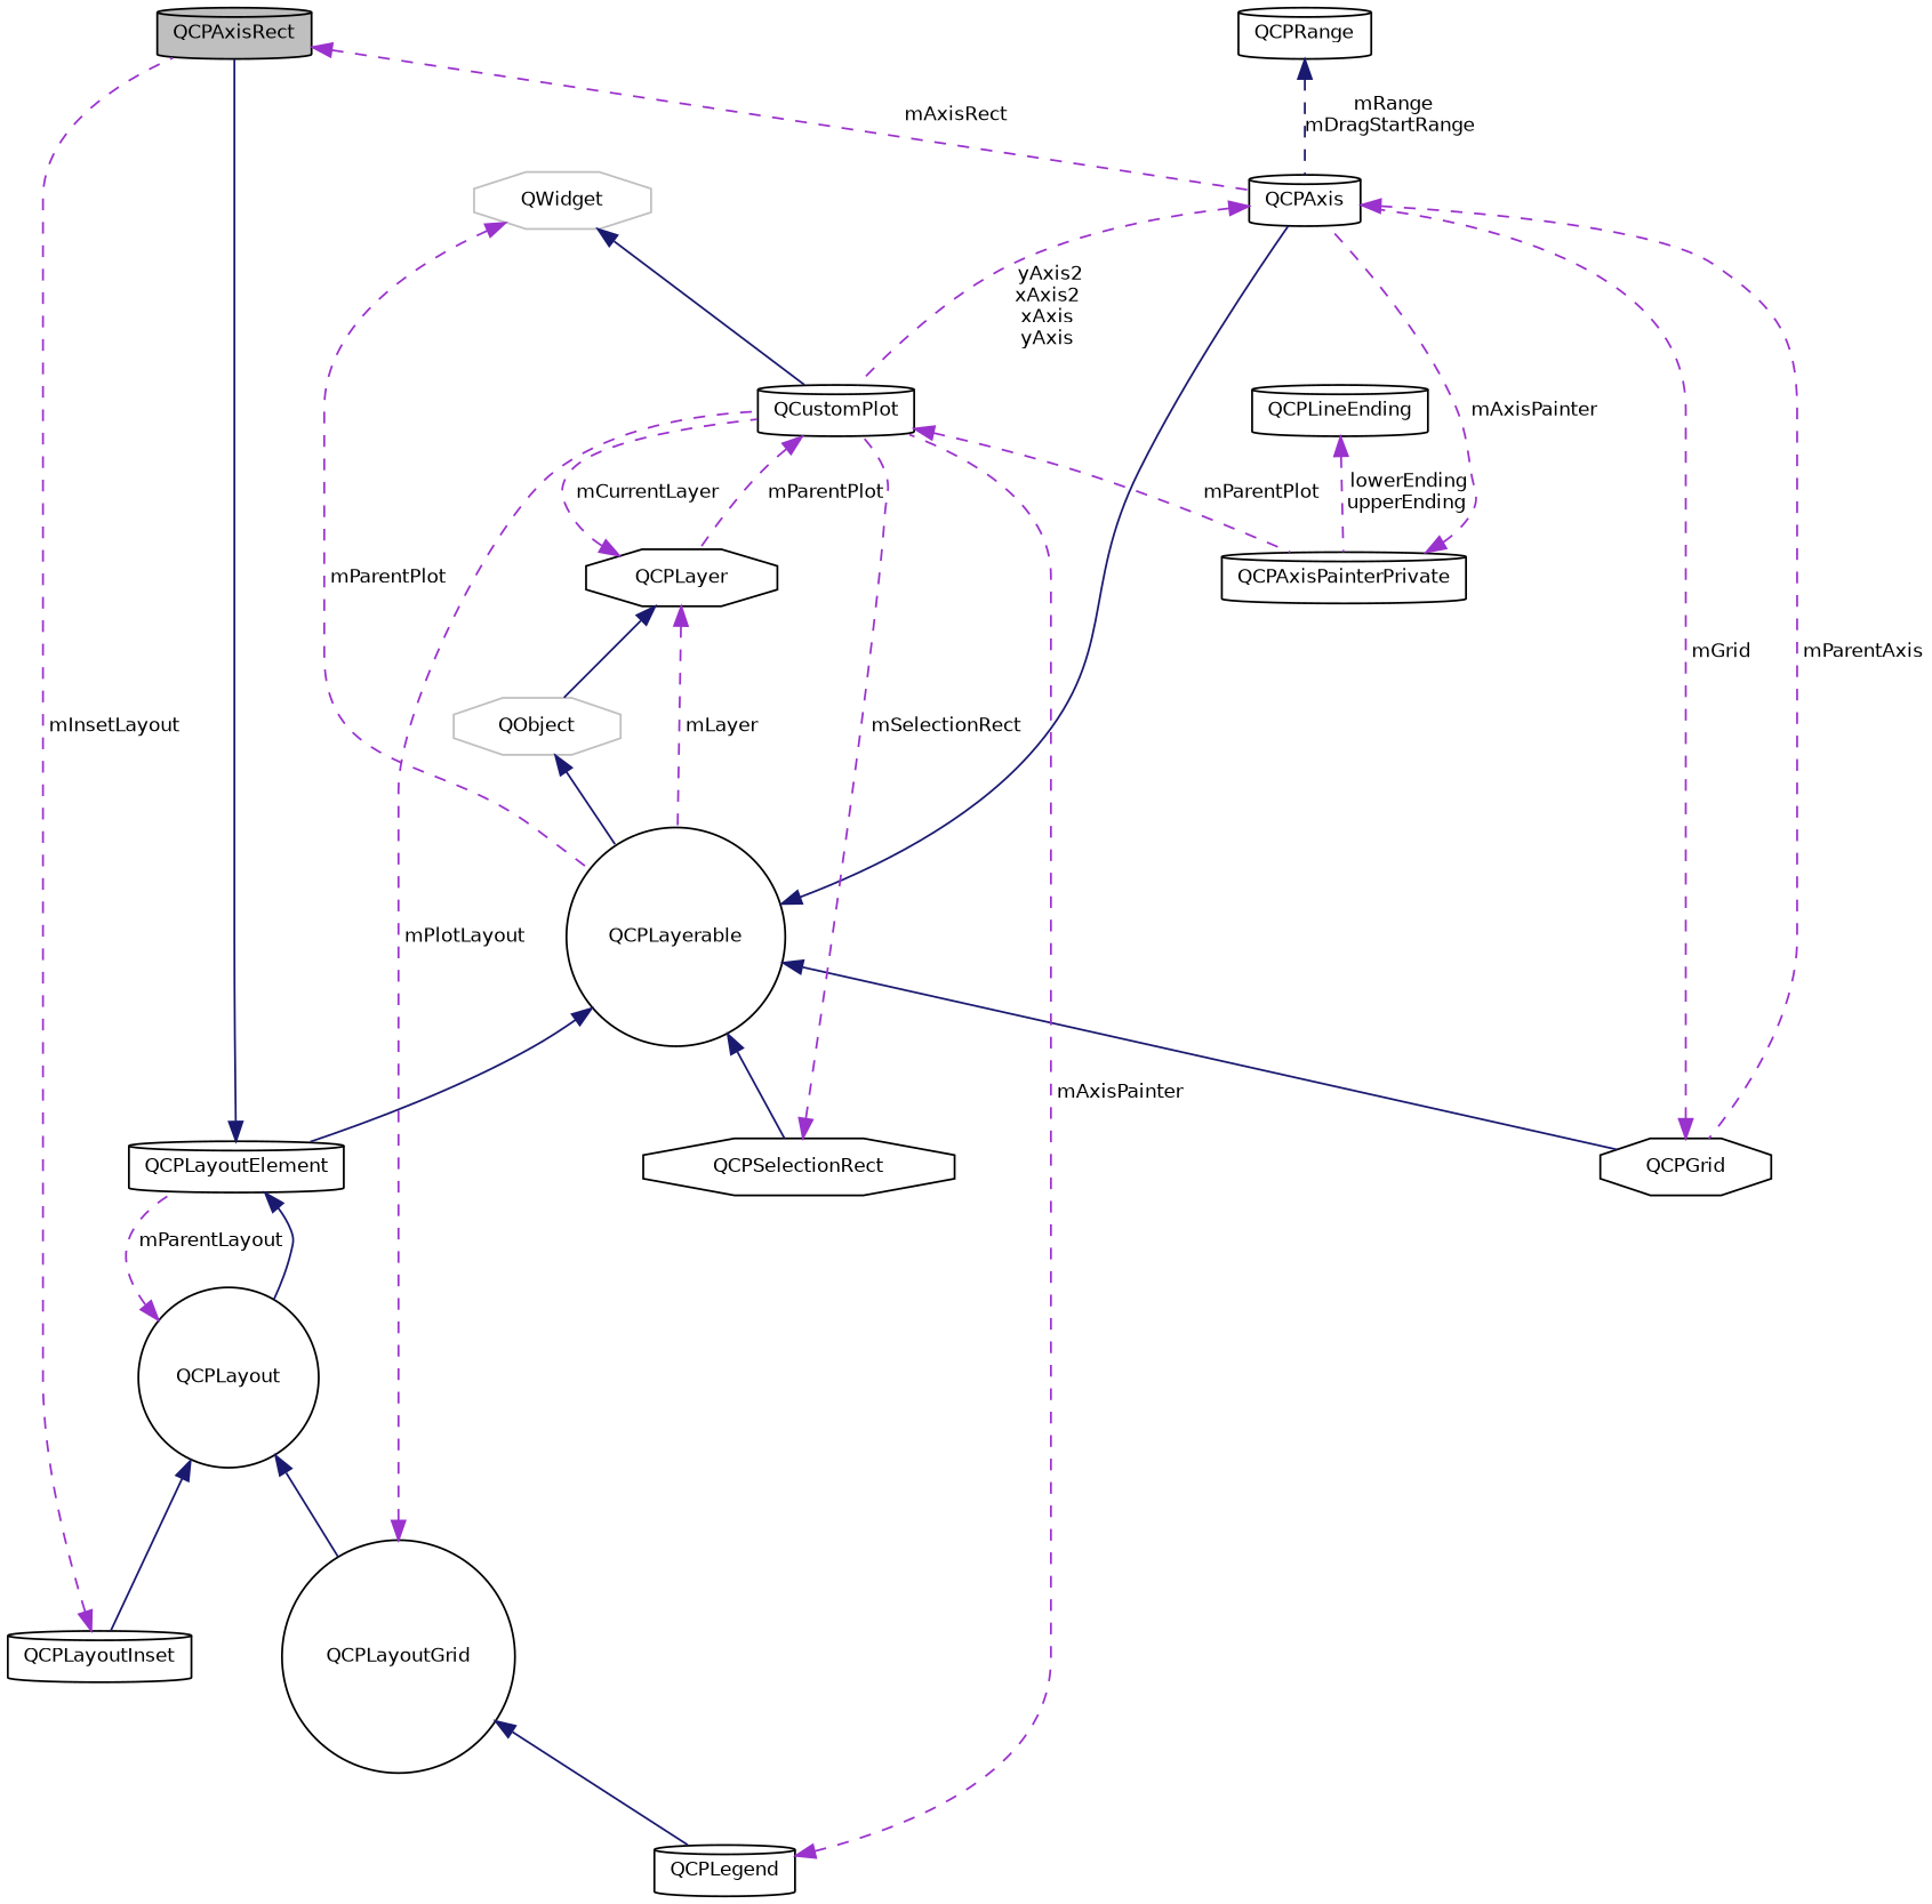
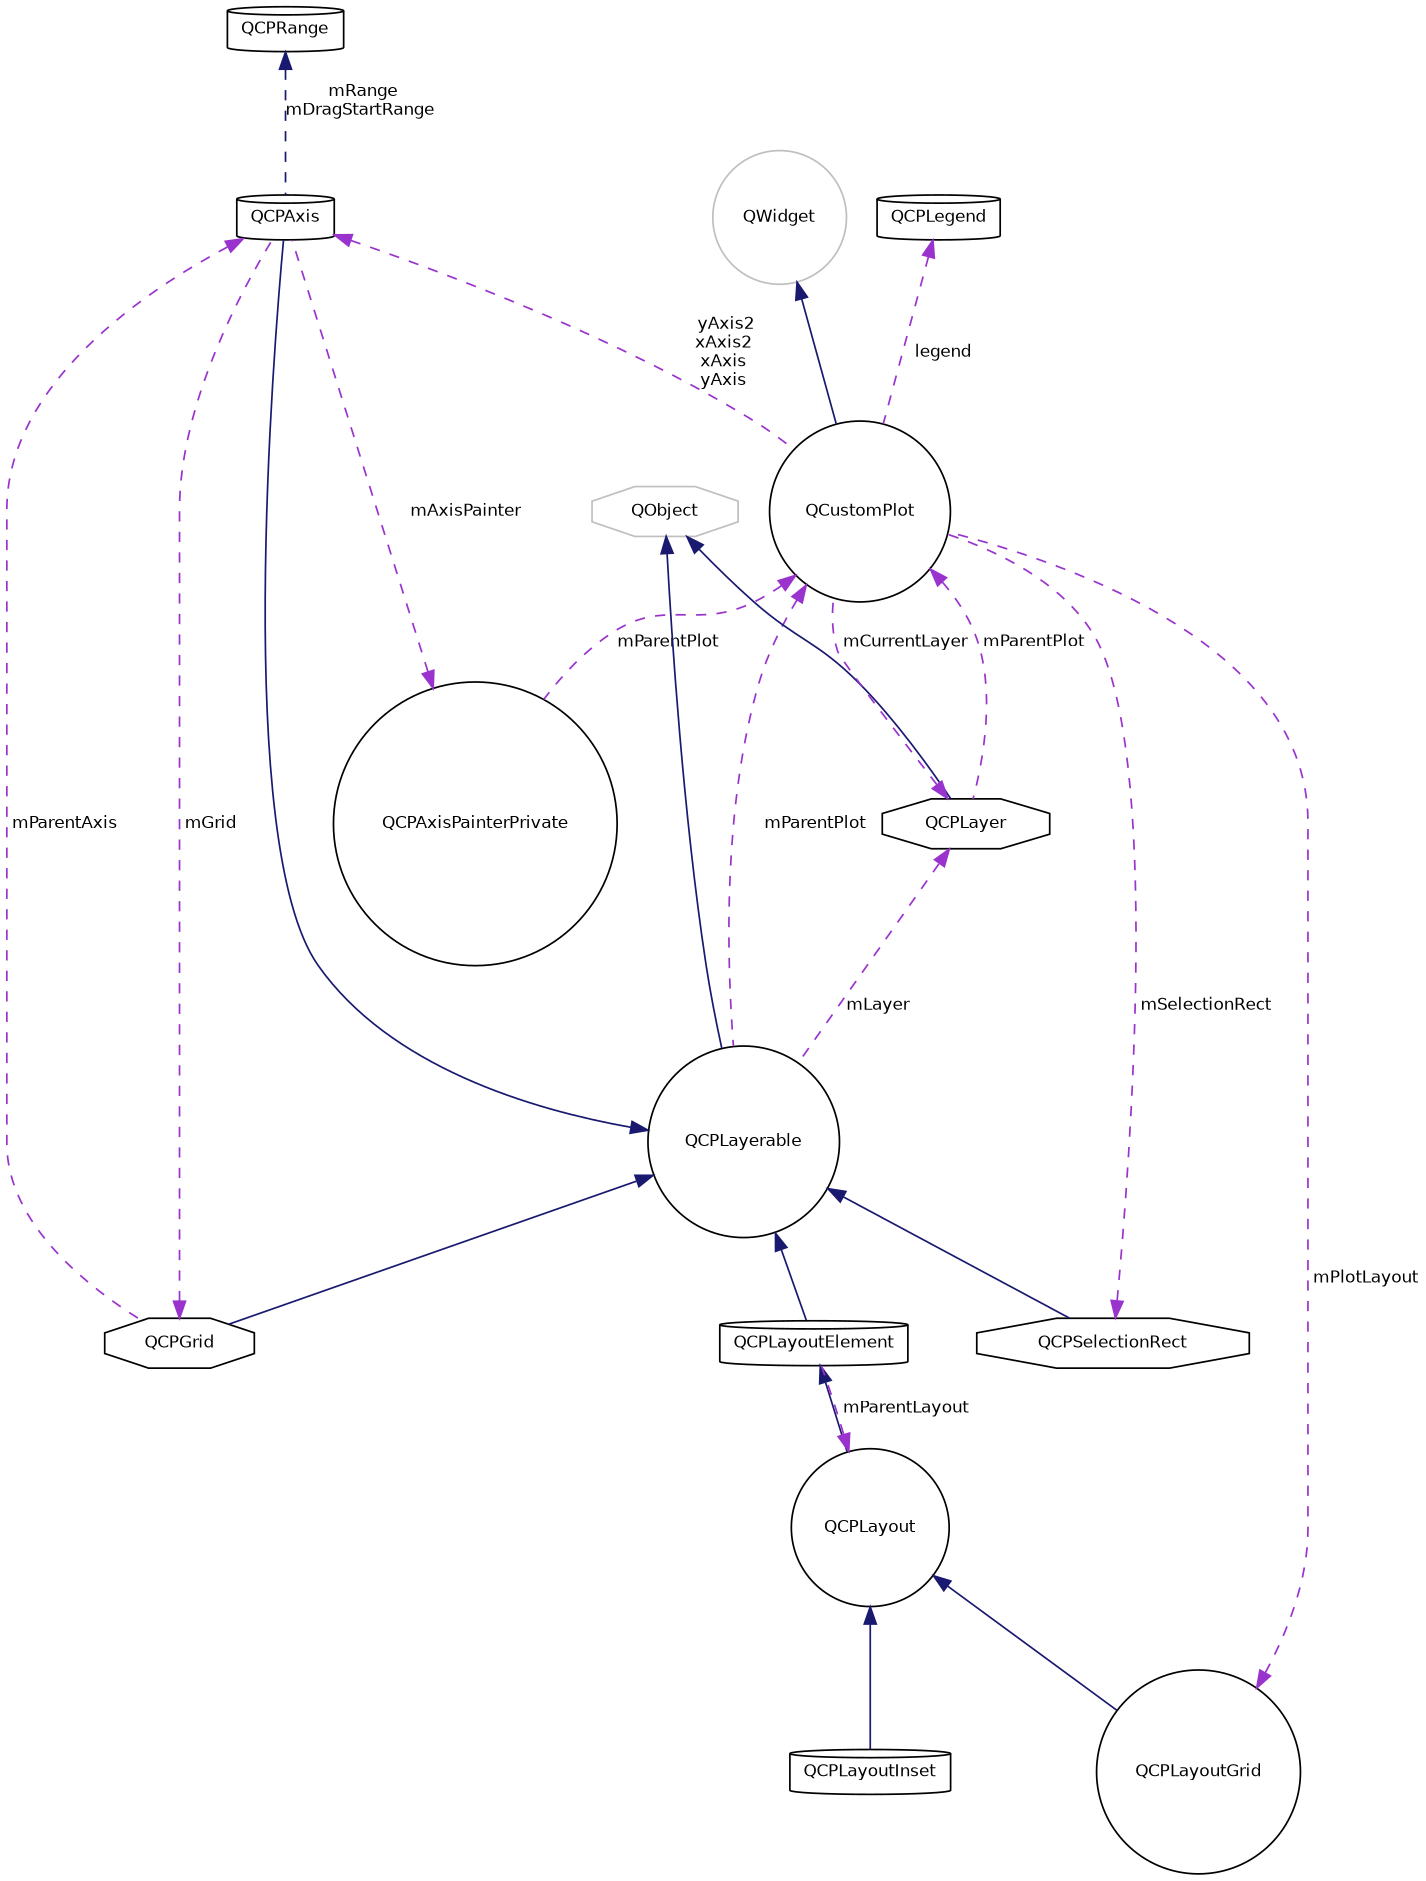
  digraph {
    node [color=black fillcolor=white fontname=Helvetica fontsize=10 shape=cylinder style=filled]
    edge [color=darkorchid3 dir=back fontname=Helvetica fontsize=10 labelfontname=Helvetica labelfontsize=10 style=dashed]
-   n1 [fillcolor=grey75 fontcolor=black height=0.2 label=QCPAxisRect width=0.4]
    n2 [height=0.2 label=QCPAxis width=0.4]
    n3 [height=0.2 label=QCPGrid shape=octagon width=0.4]
-   n4 [height=0.2 label=QCustomPlot width=0.4]
+   n4 [height=0.2 label=QCustomPlot shape=circle width=0.4]
    n5 [height=0.2 label=QCPLayoutElement width=0.4]
    n6 [height=0.2 label=QCPLayout shape=circle width=0.4]
    n7 [height=0.2 label=QCPLayoutGrid shape=circle width=0.4]
    n8 [height=0.2 label=QCPLayoutInset width=0.4]
    n9 [height=0.2 label=QCPLayerable shape=circle width=0.4]
    n10 [height=0.2 label=QCPSelectionRect shape=octagon width=0.4]
    n11 [color=grey75 height=0.2 label=QObject shape=octagon width=0.4]
    n12 [height=0.2 label=QCPLayer shape=octagon width=0.4]
-   n13 [height=0.2 label=QCPAxisPainterPrivate width=0.4]
-   n14 [color=grey75 height=0.2 label=QWidget shape=octagon width=0.4]
+   n13 [height=0.2 label=QCPAxisPainterPrivate shape=circle width=0.4]
+   n14 [color=grey75 height=0.2 label=QWidget shape=circle width=0.4]
    n15 [height=0.2 label=QCPLegend width=0.4]
    n16 [height=0.2 label=QCPRange width=0.4]
-   n17 [height=0.2 label=QCPLineEnding width=0.4]
-   n1 -> n2 [label=" mAxisRect"]
    n2 -> n3 [label=" mParentAxis"]
    n2 -> n4 [label=" yAxis2\nxAxis2\nxAxis\nyAxis"]
    n3 -> n2 [label=" mGrid"]
-   n14 -> n9 [label=" mParentPlot"]
+   n4 -> n9 [label=" mParentPlot"]
    n4 -> n12 [label=" mParentPlot"]
    n4 -> n13 [label=" mParentPlot"]
-   n5 -> n1 [color=midnightblue style=solid]
    n5 -> n6 [color=midnightblue style=solid]
    n6 -> n5 [label=" mParentLayout"]
    n6 -> n7 [color=midnightblue style=solid]
    n6 -> n8 [color=midnightblue style=solid]
    n7 -> n4 [label=" mPlotLayout"]
-   n7 -> n15 [color=midnightblue style=solid]
-   n8 -> n1 [label=" mInsetLayout"]
    n9 -> n2 [color=midnightblue style=solid]
    n9 -> n3 [color=midnightblue style=solid]
    n9 -> n5 [color=midnightblue style=solid]
    n9 -> n10 [color=midnightblue style=solid]
    n10 -> n4 [label=" mSelectionRect"]
    n11 -> n9 [color=midnightblue style=solid]
-   n12 -> n11 [color=midnightblue style=solid]
+   n11 -> n12 [color=midnightblue style=solid]
    n12 -> n4 [label=" mCurrentLayer"]
    n12 -> n9 [label=" mLayer"]
    n13 -> n2 [label=" mAxisPainter"]
    n14 -> n4 [color=midnightblue style=solid]
-   n15 -> n4 [label=" mAxisPainter"]
+   n15 -> n4 [label=" legend"]
    n16 -> n2 [color=midnightblue label=" mRange\nmDragStartRange"]
-   n17 -> n13 [label=" lowerEnding\nupperEnding"]
  }
